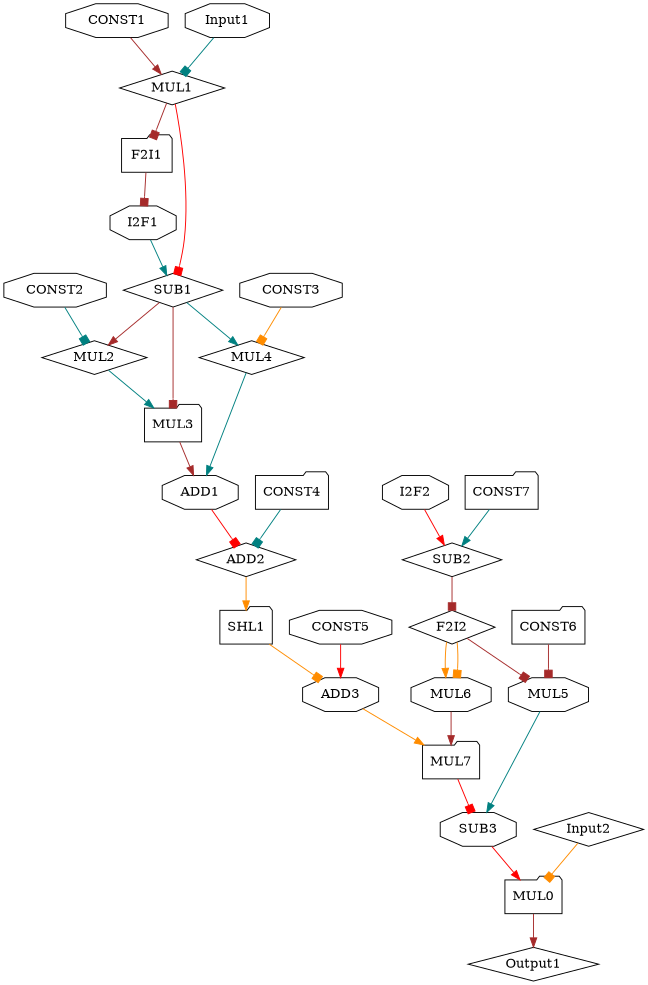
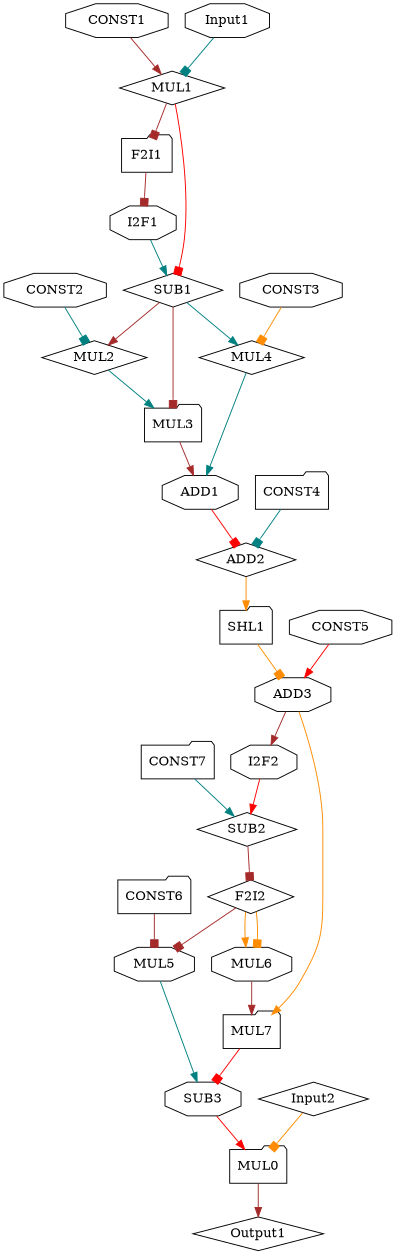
  digraph {
    node [opcode=fmul shape=octagon]
    edge [arrowhead=normal color=brown operand=0]
    CONST1 [opcode=const value=48581]
    MUL1 [shape=diamond]
    F2I1 [opcode=toint shape=folder]
    SUB1 [opcode=fsub shape=diamond]
    CONST2 [opcode=const value=13693]
    MUL2 [shape=diamond]
    MUL3 [shape=folder]
    CONST3 [opcode=const value=14655]
    MUL4 [shape=diamond]
    ADD1 [opcode=fadd]
    CONST4 [opcode=const shape=folder value=15363]
    ADD2 [opcode=fadd shape=diamond]
    SHL1 [opcode=fshl shape=folder]
    CONST5 [opcode=const value=15360]
    ADD3 [opcode=fadd]
    I2F2 [opcode=tofloat]
    MUL7 [shape=folder]
    CONST6 [opcode=const shape=folder value=16384]
    MUL5
    SUB3 [opcode=fsub]
    CONST7 [opcode=const shape=folder value=30586]
    SUB2 [opcode=fsub shape=diamond]
    F2I2 [opcode=toint shape=diamond]
    Input1 [offset="0, 0" opcode=input pattern="2, 1000" ref_name=A1]
    Input2 [offset="0, 0" opcode=input pattern="2, 1000" ref_name=A1 shape=diamond]
    MUL0 [shape=folder]
    Output1 [offset="0, 0" opcode=output pattern="2, 1000" ref_name=B1 shape=diamond]
    I2F1 [opcode=tofloat]
    MUL6
    CONST1 -> MUL1 [operand=1]
    MUL1 -> F2I1 [arrowhead=box]
    MUL1 -> SUB1 [arrowhead=box color=red]
    F2I1 -> I2F1 [arrowhead=box]
    SUB1 -> MUL2
    SUB1 -> MUL3 [arrowhead=box operand=1]
    SUB1 -> MUL4 [color=teal]
    CONST2 -> MUL2 [arrowhead=box color=teal operand=1]
    MUL2 -> MUL3 [color=teal]
    MUL3 -> ADD1
    CONST3 -> MUL4 [arrowhead=box color=darkorange operand=1]
    MUL4 -> ADD1 [color=teal operand=1]
    ADD1 -> ADD2 [arrowhead=box color=red]
    CONST4 -> ADD2 [arrowhead=box color=teal operand=1]
    ADD2 -> SHL1 [color=darkorange]
    SHL1 -> ADD3 [arrowhead=box color=darkorange opcode=0 operand=""]
    CONST5 -> ADD3 [color=red opcode=1 operand=""]
+   ADD3 -> I2F2
    ADD3 -> MUL7 [color=darkorange operand=1]
    I2F2 -> SUB2 [color=red operand=1]
    MUL7 -> SUB3 [arrowhead=box color=red operand=1]
    CONST6 -> MUL5 [arrowhead=box operand=1]
    MUL5 -> SUB3 [color=teal]
    SUB3 -> MUL0 [color=red]
    CONST7 -> SUB2 [color=teal]
    SUB2 -> F2I2 [arrowhead=box]
    F2I2 -> MUL5 [arrowhead=box]
    F2I2 -> MUL6 [color=darkorange]
    F2I2 -> MUL6 [arrowhead=box color=darkorange operand=1]
    Input1 -> MUL1 [arrowhead=box color=teal]
    Input2 -> MUL0 [arrowhead=box color=darkorange operand=1]
    MUL0 -> Output1
    I2F1 -> SUB1 [color=teal operand=1]
    MUL6 -> MUL7
  }
